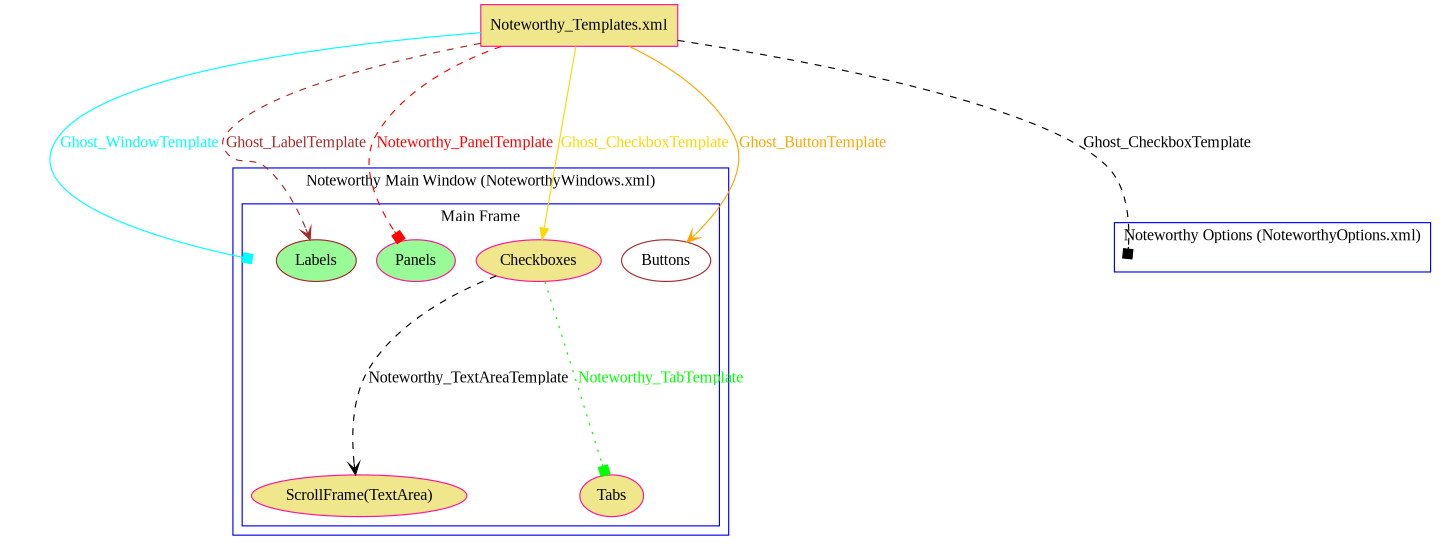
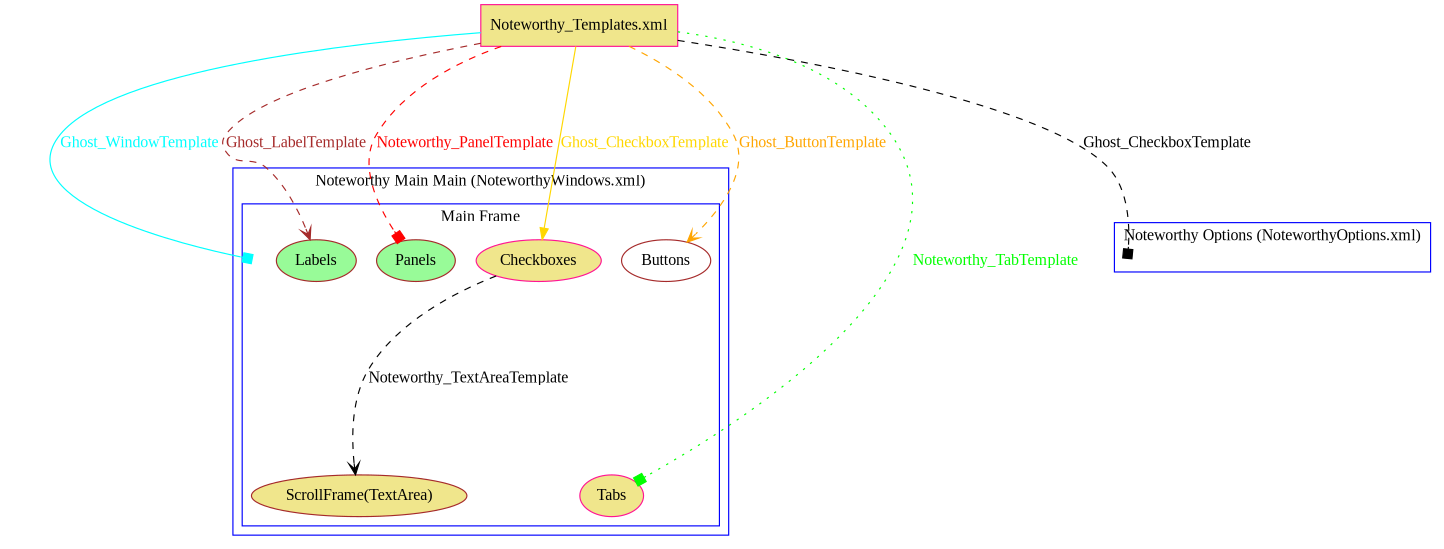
  digraph {
    compound=true
    fontname="Liberation Serif"
    rankdir=TB
    ranksep=2.1
    node [color=deeppink fontname="Liberation Serif" style=filled fillcolor=khaki]
    edge [arrowhead=box color=black fontcolor=black fontname="Liberation Serif" style=dashed]
    n1 [color=cyan label="Main frame" shape=point style=invis fillcolor=""]
    n2 [color=brown fillcolor=palegreen label=Labels]
-   n3 [fillcolor=palegreen label=Panels]
+   n3 [color=brown fillcolor=palegreen label=Panels]
    n4 [label=Checkboxes]
-   n5 [label="ScrollFrame(TextArea)"]
+   n5 [color=brown label="ScrollFrame(TextArea)"]
    n6 [color=brown fillcolor=white label=Buttons]
    n7 [label=Tabs]
    n8 [color=cyan label=Options shape=point style=invis fillcolor=""]
    n9 [label="Noteworthy_Templates.xml" shape=box]
    subgraph cluster_1 {
      color=blue
-     label="Noteworthy Main Window (NoteworthyWindows.xml)"
+     label="Noteworthy Main Main (NoteworthyWindows.xml)"
      subgraph cluster_2 {
        color=blue
        label="Main Frame"
        n1
        n2
        n3
        n4
        n5
        n6
        n7
      }
    }
    subgraph cluster_3 {
      color=blue
      label="Noteworthy Options (NoteworthyOptions.xml)"
      n8
    }
    n4 -> n5 [arrowhead=vee label=Noteworthy_TextAreaTemplate]
    n9 -> n1 [color=cyan fontcolor=cyan label=Ghost_WindowTemplate style=solid]
    n9 -> n2 [arrowhead=vee color=brown fontcolor=brown label=Ghost_LabelTemplate]
    n9 -> n3 [color=red fontcolor=red label=Noteworthy_PanelTemplate]
    n9 -> n4 [color=gold fontcolor=gold label=Ghost_CheckboxTemplate arrowhead="" style=""]
-   n9 -> n6 [arrowhead=vee color=orange fontcolor=orange label=Ghost_ButtonTemplate style=solid]
-   n4 -> n7 [color=green fontcolor=green label=Noteworthy_TabTemplate style=dotted]
+   n9 -> n6 [arrowhead=vee color=orange fontcolor=orange label=Ghost_ButtonTemplate]
+   n9 -> n7 [color=green fontcolor=green label=Noteworthy_TabTemplate style=dotted]
    n9 -> n8 [label=Ghost_CheckboxTemplate]
  }
